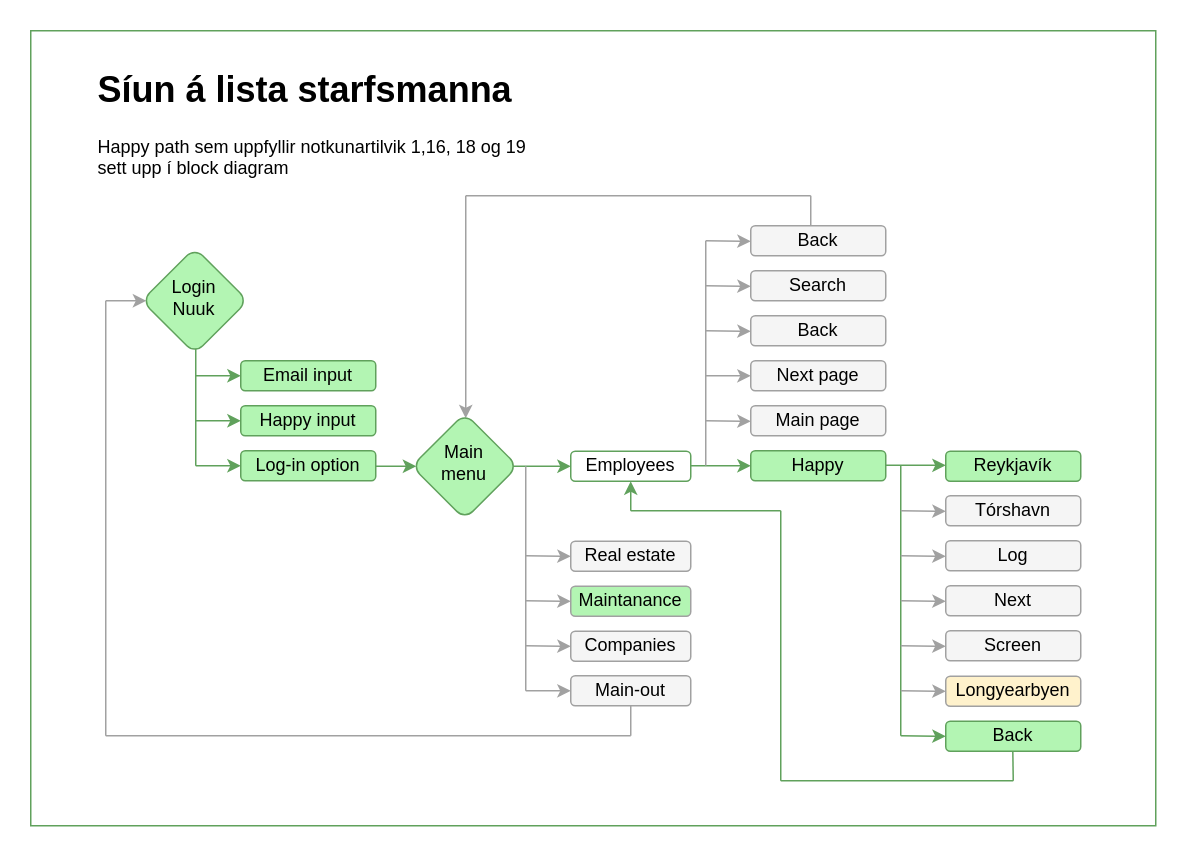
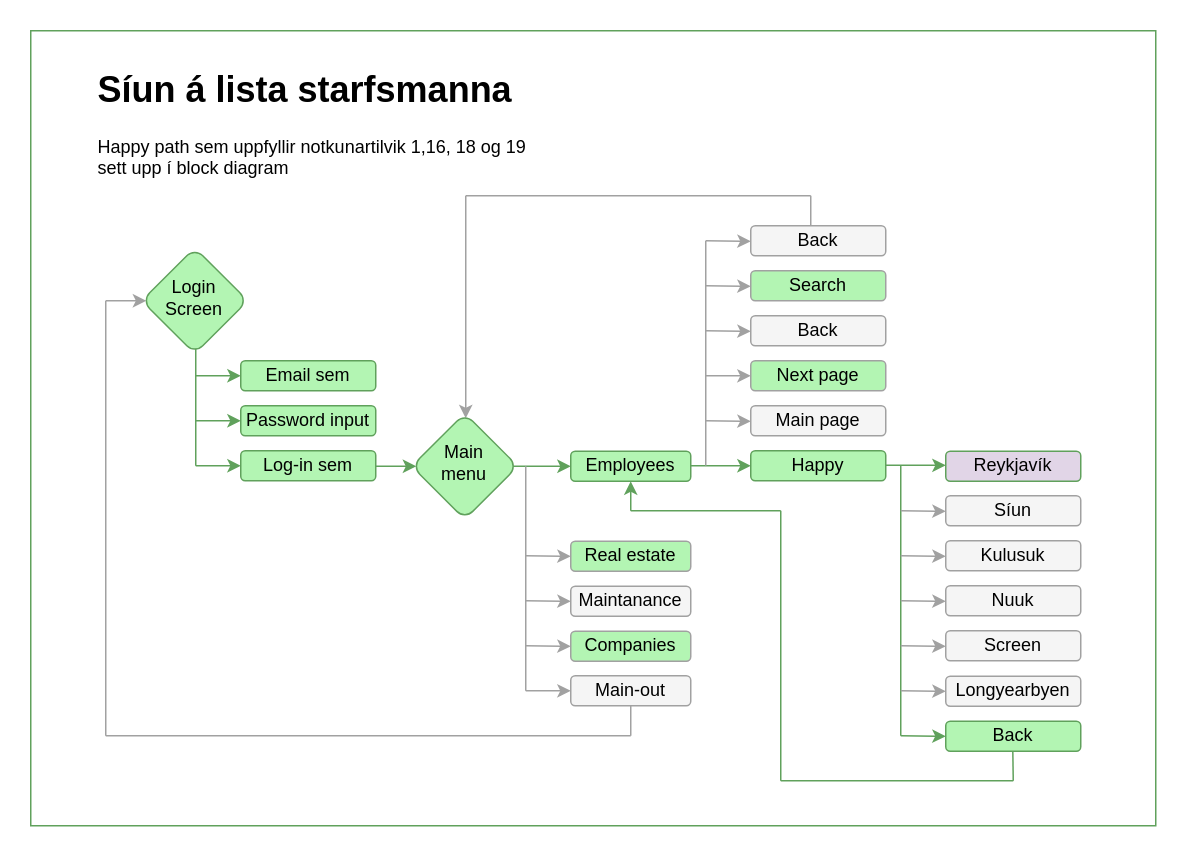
  <mxCell id="0" />
  <mxCell id="1" parent="0" />
  <mxCell id="2" value="" style="rounded=0;whiteSpace=wrap;html=1;strokeColor=#60A15C;fillColor=#FFFFFF;align=left;" vertex="1" parent="1"><mxGeometry x="20" y="20" width="750" height="530" as="geometry" /></mxCell>
  <mxCell id="3" value="" style="endArrow=classic;html=1;rounded=0;strokeColor=#60A15C;fillColor=#E3E3E3;" edge="1" parent="1"><mxGeometry width="50" height="50" relative="1" as="geometry"><mxPoint x="565" y="309.71" as="sourcePoint" /><mxPoint x="630" y="309.71" as="targetPoint" /></mxGeometry></mxCell>
  <mxCell id="4" value="" style="endArrow=classic;html=1;rounded=0;strokeColor=#60A15C;fillColor=#E3E3E3;" edge="1" parent="1"><mxGeometry width="50" height="50" relative="1" as="geometry"><mxPoint x="323" y="310.36" as="sourcePoint" /><mxPoint x="380" y="310.36" as="targetPoint" /></mxGeometry></mxCell>
  <mxCell id="5" value="" style="endArrow=none;html=1;rounded=0;strokeColor=#60A15C;fillColor=#E3E3E3;" edge="1" parent="1"><mxGeometry width="50" height="50" relative="1" as="geometry"><mxPoint x="130" y="310" as="sourcePoint" /><mxPoint x="130" y="220" as="targetPoint" /></mxGeometry></mxCell>
  <mxCell id="6" value="" style="endArrow=classic;html=1;rounded=0;strokeColor=#60A15C;fillColor=#E3E3E3;" edge="1" parent="1"><mxGeometry width="50" height="50" relative="1" as="geometry"><mxPoint x="220" y="310.36" as="sourcePoint" /><mxPoint x="277" y="310.36" as="targetPoint" /></mxGeometry></mxCell>
  <mxCell id="7" value="" style="endArrow=classic;html=1;rounded=0;strokeColor=#60A15C;fillColor=#E3E3E3;" edge="1" parent="1"><mxGeometry width="50" height="50" relative="1" as="geometry"><mxPoint x="130" y="250" as="sourcePoint" /><mxPoint x="160" y="250" as="targetPoint" /></mxGeometry></mxCell>
  <mxCell id="8" value="&lt;h1&gt;Síun á lista starfsmanna&amp;nbsp;&lt;/h1&gt;&lt;p&gt;Happy path sem uppfyllir notkunartilvik 1,16, 18 og 19 sett upp í block diagram&lt;/p&gt;" style="text;html=1;strokeColor=none;fillColor=none;spacing=5;spacingTop=-20;whiteSpace=wrap;overflow=hidden;rounded=0;" vertex="1" parent="1"><mxGeometry x="60" y="40" width="300" height="120" as="geometry" /></mxCell>
- <mxCell id="9" value="Log-in option" style="rounded=1;whiteSpace=wrap;html=1;fillColor=#B3F5B3;strokeColor=#60A15C;" vertex="1" parent="1"><mxGeometry x="160" y="300" width="90" height="20" as="geometry" /></mxCell>
- <mxCell id="10" value="Email input" style="rounded=1;whiteSpace=wrap;html=1;fillColor=#B3F5B3;strokeColor=#60A15C;" vertex="1" parent="1"><mxGeometry x="160" y="240" width="90" height="20" as="geometry" /></mxCell>
- <mxCell id="11" value="Happy input" style="rounded=1;whiteSpace=wrap;html=1;fillColor=#B3F5B3;strokeColor=#60A15C;" vertex="1" parent="1"><mxGeometry x="160" y="270" width="90" height="20" as="geometry" /></mxCell>
- <mxCell id="12" value="Employees" style="rounded=1;whiteSpace=wrap;html=1;fillColor=#ffffff;strokeColor=#60A15C;" vertex="1" parent="1"><mxGeometry x="380" y="300.36" width="80" height="20" as="geometry" /></mxCell>
+ <mxCell id="9" value="Log-in sem" style="rounded=1;whiteSpace=wrap;html=1;fillColor=#B3F5B3;strokeColor=#60A15C;" vertex="1" parent="1"><mxGeometry x="160" y="300" width="90" height="20" as="geometry" /></mxCell>
+ <mxCell id="10" value="Email sem" style="rounded=1;whiteSpace=wrap;html=1;fillColor=#B3F5B3;strokeColor=#60A15C;" vertex="1" parent="1"><mxGeometry x="160" y="240" width="90" height="20" as="geometry" /></mxCell>
+ <mxCell id="11" value="Password input" style="rounded=1;whiteSpace=wrap;html=1;fillColor=#B3F5B3;strokeColor=#60A15C;" vertex="1" parent="1"><mxGeometry x="160" y="270" width="90" height="20" as="geometry" /></mxCell>
+ <mxCell id="12" value="Employees" style="rounded=1;whiteSpace=wrap;html=1;fillColor=#B3F5B3;strokeColor=#60A15C;" vertex="1" parent="1"><mxGeometry x="380" y="300.36" width="80" height="20" as="geometry" /></mxCell>
  <mxCell id="13" value="" style="endArrow=classic;html=1;rounded=0;strokeColor=#60A15C;fillColor=#E3E3E3;" edge="1" parent="1"><mxGeometry width="50" height="50" relative="1" as="geometry"><mxPoint x="130" y="280" as="sourcePoint" /><mxPoint x="160" y="280" as="targetPoint" /></mxGeometry></mxCell>
  <mxCell id="14" value="" style="endArrow=classic;html=1;rounded=0;strokeColor=#60A15C;fillColor=#E3E3E3;" edge="1" parent="1"><mxGeometry width="50" height="50" relative="1" as="geometry"><mxPoint x="130" y="310" as="sourcePoint" /><mxPoint x="160" y="310" as="targetPoint" /></mxGeometry></mxCell>
- <mxCell id="15" value="Real estate" style="rounded=1;whiteSpace=wrap;html=1;fillColor=#F5F5F5;strokeColor=#A1A1A1;" vertex="1" parent="1"><mxGeometry x="380" y="360.36" width="80" height="20" as="geometry" /></mxCell>
- <mxCell id="16" value="Maintanance" style="rounded=1;whiteSpace=wrap;html=1;fillColor=#b3f5b3;strokeColor=#A1A1A1;" vertex="1" parent="1"><mxGeometry x="380" y="390.36" width="80" height="20" as="geometry" /></mxCell>
+ <mxCell id="15" value="Real estate" style="rounded=1;whiteSpace=wrap;html=1;fillColor=#b3f5b3;strokeColor=#A1A1A1;" vertex="1" parent="1"><mxGeometry x="380" y="360.36" width="80" height="20" as="geometry" /></mxCell>
+ <mxCell id="16" value="Maintanance" style="rounded=1;whiteSpace=wrap;html=1;fillColor=#F5F5F5;strokeColor=#A1A1A1;" vertex="1" parent="1"><mxGeometry x="380" y="390.36" width="80" height="20" as="geometry" /></mxCell>
  <mxCell id="17" value="Main-out" style="rounded=1;whiteSpace=wrap;html=1;fillColor=#F5F5F5;strokeColor=#A1A1A1;" vertex="1" parent="1"><mxGeometry x="380" y="450" width="80" height="20" as="geometry" /></mxCell>
  <mxCell id="18" value="" style="endArrow=classic;html=1;rounded=0;strokeColor=#A1A1A1;fillColor=#E3E3E3;" edge="1" parent="1"><mxGeometry width="50" height="50" relative="1" as="geometry"><mxPoint x="350" y="370" as="sourcePoint" /><mxPoint x="380" y="370.36" as="targetPoint" /></mxGeometry></mxCell>
  <mxCell id="19" value="" style="endArrow=classic;html=1;rounded=0;strokeColor=#A1A1A1;fillColor=#E3E3E3;" edge="1" parent="1"><mxGeometry width="50" height="50" relative="1" as="geometry"><mxPoint x="350" y="400" as="sourcePoint" /><mxPoint x="380" y="400.36" as="targetPoint" /></mxGeometry></mxCell>
  <mxCell id="20" value="" style="endArrow=none;html=1;rounded=0;strokeColor=#A1A1A1;fillColor=#E3E3E3;" edge="1" parent="1"><mxGeometry width="50" height="50" relative="1" as="geometry"><mxPoint x="70" y="490" as="sourcePoint" /><mxPoint x="70" y="200" as="targetPoint" /></mxGeometry></mxCell>
  <mxCell id="21" value="" style="endArrow=classic;html=1;rounded=0;strokeColor=#A1A1A1;fillColor=#E3E3E3;" edge="1" parent="1"><mxGeometry width="50" height="50" relative="1" as="geometry"><mxPoint x="70" y="200" as="sourcePoint" /><mxPoint x="97" y="200" as="targetPoint" /></mxGeometry></mxCell>
  <mxCell id="22" value="" style="endArrow=none;html=1;rounded=0;strokeColor=#A1A1A1;fillColor=#E3E3E3;" edge="1" parent="1"><mxGeometry width="50" height="50" relative="1" as="geometry"><mxPoint x="70" y="490" as="sourcePoint" /><mxPoint x="420" y="490" as="targetPoint" /></mxGeometry></mxCell>
  <mxCell id="23" value="" style="endArrow=none;html=1;rounded=0;strokeColor=#A1A1A1;fillColor=#E3E3E3;" edge="1" parent="1"><mxGeometry width="50" height="50" relative="1" as="geometry"><mxPoint x="350" y="460" as="sourcePoint" /><mxPoint x="350" y="310.36" as="targetPoint" /></mxGeometry></mxCell>
  <mxCell id="24" value="" style="endArrow=classic;html=1;rounded=0;strokeColor=#A1A1A1;fillColor=#E3E3E3;" edge="1" parent="1"><mxGeometry width="50" height="50" relative="1" as="geometry"><mxPoint x="350" y="460" as="sourcePoint" /><mxPoint x="380" y="460.07" as="targetPoint" /></mxGeometry></mxCell>
  <mxCell id="25" value="" style="endArrow=none;html=1;rounded=0;strokeColor=#A1A1A1;fillColor=#E3E3E3;" edge="1" parent="1"><mxGeometry width="50" height="50" relative="1" as="geometry"><mxPoint x="420" y="490" as="sourcePoint" /><mxPoint x="420" y="470" as="targetPoint" /></mxGeometry></mxCell>
- <mxCell id="26" value="Search" style="rounded=1;whiteSpace=wrap;html=1;fillColor=#F5F5F5;strokeColor=#A1A1A1;" vertex="1" parent="1"><mxGeometry x="500" y="180" width="90" height="20" as="geometry" /></mxCell>
+ <mxCell id="26" value="Search" style="rounded=1;whiteSpace=wrap;html=1;fillColor=#b3f5b3;strokeColor=#A1A1A1;" vertex="1" parent="1"><mxGeometry x="500" y="180" width="90" height="20" as="geometry" /></mxCell>
  <mxCell id="27" value="Back" style="rounded=1;whiteSpace=wrap;html=1;fillColor=#F5F5F5;strokeColor=#A1A1A1;" vertex="1" parent="1"><mxGeometry x="500" y="210" width="90" height="20" as="geometry" /></mxCell>
- <mxCell id="28" value="Next page" style="rounded=1;whiteSpace=wrap;html=1;fillColor=#F5F5F5;strokeColor=#A1A1A1;" vertex="1" parent="1"><mxGeometry x="500" y="240" width="90" height="20" as="geometry" /></mxCell>
+ <mxCell id="28" value="Next page" style="rounded=1;whiteSpace=wrap;html=1;fillColor=#b3f5b3;strokeColor=#A1A1A1;" vertex="1" parent="1"><mxGeometry x="500" y="240" width="90" height="20" as="geometry" /></mxCell>
  <mxCell id="29" value="Main page" style="rounded=1;whiteSpace=wrap;html=1;fillColor=#F5F5F5;strokeColor=#A1A1A1;" vertex="1" parent="1"><mxGeometry x="500" y="270" width="90" height="20" as="geometry" /></mxCell>
  <mxCell id="30" value="Happy" style="rounded=1;whiteSpace=wrap;html=1;fillColor=#B3F5B3;strokeColor=#60A15C;" vertex="1" parent="1"><mxGeometry x="500" y="300" width="90" height="20" as="geometry" /></mxCell>
  <mxCell id="31" value="" style="endArrow=classic;html=1;rounded=0;strokeColor=#A1A1A1;fillColor=#E3E3E3;" edge="1" parent="1"><mxGeometry width="50" height="50" relative="1" as="geometry"><mxPoint x="470" y="190" as="sourcePoint" /><mxPoint x="500" y="190.36" as="targetPoint" /></mxGeometry></mxCell>
  <mxCell id="32" value="" style="endArrow=classic;html=1;rounded=0;strokeColor=#A1A1A1;fillColor=#E3E3E3;" edge="1" parent="1"><mxGeometry width="50" height="50" relative="1" as="geometry"><mxPoint x="470" y="220" as="sourcePoint" /><mxPoint x="500" y="220.36" as="targetPoint" /></mxGeometry></mxCell>
  <mxCell id="33" value="" style="endArrow=classic;html=1;rounded=0;strokeColor=#A1A1A1;fillColor=#E3E3E3;" edge="1" parent="1"><mxGeometry width="50" height="50" relative="1" as="geometry"><mxPoint x="470" y="250" as="sourcePoint" /><mxPoint x="500" y="250.07" as="targetPoint" /></mxGeometry></mxCell>
  <mxCell id="34" value="" style="endArrow=classic;html=1;rounded=0;strokeColor=#A1A1A1;fillColor=#E3E3E3;" edge="1" parent="1"><mxGeometry width="50" height="50" relative="1" as="geometry"><mxPoint x="470" y="280" as="sourcePoint" /><mxPoint x="500" y="280.36" as="targetPoint" /></mxGeometry></mxCell>
  <mxCell id="35" value="" style="endArrow=classic;html=1;rounded=0;strokeColor=#60A15C;fillColor=#E3E3E3;" edge="1" parent="1"><mxGeometry width="50" height="50" relative="1" as="geometry"><mxPoint x="460" y="310" as="sourcePoint" /><mxPoint x="500" y="310" as="targetPoint" /></mxGeometry></mxCell>
  <mxCell id="36" value="" style="endArrow=none;html=1;rounded=0;strokeColor=#A1A1A1;fillColor=#E3E3E3;" edge="1" parent="1"><mxGeometry width="50" height="50" relative="1" as="geometry"><mxPoint x="470" y="310" as="sourcePoint" /><mxPoint x="470" y="160" as="targetPoint" /></mxGeometry></mxCell>
  <mxCell id="37" value="Back" style="rounded=1;whiteSpace=wrap;html=1;fillColor=#F5F5F5;strokeColor=#A1A1A1;" vertex="1" parent="1"><mxGeometry x="500" y="150" width="90" height="20" as="geometry" /></mxCell>
  <mxCell id="38" value="" style="endArrow=classic;html=1;rounded=0;strokeColor=#A1A1A1;fillColor=#E3E3E3;" edge="1" parent="1"><mxGeometry width="50" height="50" relative="1" as="geometry"><mxPoint x="470" y="160" as="sourcePoint" /><mxPoint x="500" y="160.36" as="targetPoint" /></mxGeometry></mxCell>
  <mxCell id="39" value="" style="endArrow=none;html=1;rounded=0;strokeColor=#A1A1A1;fillColor=#E3E3E3;" edge="1" parent="1"><mxGeometry width="50" height="50" relative="1" as="geometry"><mxPoint x="540" y="150" as="sourcePoint" /><mxPoint x="540" y="130" as="targetPoint" /></mxGeometry></mxCell>
  <mxCell id="40" value="" style="endArrow=none;html=1;rounded=0;strokeColor=#A1A1A1;fillColor=#E3E3E3;" edge="1" parent="1"><mxGeometry width="50" height="50" relative="1" as="geometry"><mxPoint x="310" y="130" as="sourcePoint" /><mxPoint x="540" y="130" as="targetPoint" /></mxGeometry></mxCell>
  <mxCell id="41" value="" style="endArrow=classic;html=1;rounded=0;strokeColor=#A1A1A1;fillColor=#E3E3E3;" edge="1" parent="1"><mxGeometry width="50" height="50" relative="1" as="geometry"><mxPoint x="310" y="130" as="sourcePoint" /><mxPoint x="310" y="278.36" as="targetPoint" /></mxGeometry></mxCell>
  <mxCell id="42" value="Screen" style="rounded=1;whiteSpace=wrap;html=1;fillColor=#F5F5F5;strokeColor=#A1A1A1;" vertex="1" parent="1"><mxGeometry x="630" y="420" width="90" height="20" as="geometry" /></mxCell>
  <mxCell id="43" value="" style="endArrow=none;html=1;rounded=0;strokeColor=#60A15C;fillColor=#E3E3E3;" edge="1" parent="1"><mxGeometry width="50" height="50" relative="1" as="geometry"><mxPoint x="600" y="490" as="sourcePoint" /><mxPoint x="600" y="310" as="targetPoint" /></mxGeometry></mxCell>
- <mxCell id="44" value="Tórshavn" style="rounded=1;whiteSpace=wrap;html=1;fillColor=#F5F5F5;strokeColor=#A1A1A1;" vertex="1" parent="1"><mxGeometry x="630" y="330" width="90" height="20" as="geometry" /></mxCell>
+ <mxCell id="44" value="Síun" style="rounded=1;whiteSpace=wrap;html=1;fillColor=#F5F5F5;strokeColor=#A1A1A1;" vertex="1" parent="1"><mxGeometry x="630" y="330" width="90" height="20" as="geometry" /></mxCell>
  <mxCell id="45" value="" style="endArrow=classic;html=1;rounded=0;strokeColor=#A1A1A1;fillColor=#E3E3E3;" edge="1" parent="1"><mxGeometry width="50" height="50" relative="1" as="geometry"><mxPoint x="600" y="340" as="sourcePoint" /><mxPoint x="630" y="340.36" as="targetPoint" /></mxGeometry></mxCell>
- <mxCell id="46" value="Log" style="rounded=1;whiteSpace=wrap;html=1;fillColor=#F5F5F5;strokeColor=#A1A1A1;" vertex="1" parent="1"><mxGeometry x="630" y="360" width="90" height="20" as="geometry" /></mxCell>
+ <mxCell id="46" value="Kulusuk" style="rounded=1;whiteSpace=wrap;html=1;fillColor=#F5F5F5;strokeColor=#A1A1A1;" vertex="1" parent="1"><mxGeometry x="630" y="360" width="90" height="20" as="geometry" /></mxCell>
  <mxCell id="47" value="" style="endArrow=classic;html=1;rounded=0;strokeColor=#A1A1A1;fillColor=#E3E3E3;" edge="1" parent="1"><mxGeometry width="50" height="50" relative="1" as="geometry"><mxPoint x="600" y="370" as="sourcePoint" /><mxPoint x="630" y="370.36" as="targetPoint" /></mxGeometry></mxCell>
- <mxCell id="48" value="Next" style="rounded=1;whiteSpace=wrap;html=1;fillColor=#F5F5F5;strokeColor=#A1A1A1;" vertex="1" parent="1"><mxGeometry x="630" y="390" width="90" height="20" as="geometry" /></mxCell>
+ <mxCell id="48" value="Nuuk" style="rounded=1;whiteSpace=wrap;html=1;fillColor=#F5F5F5;strokeColor=#A1A1A1;" vertex="1" parent="1"><mxGeometry x="630" y="390" width="90" height="20" as="geometry" /></mxCell>
  <mxCell id="49" value="" style="endArrow=classic;html=1;rounded=0;strokeColor=#A1A1A1;fillColor=#E3E3E3;" edge="1" parent="1"><mxGeometry width="50" height="50" relative="1" as="geometry"><mxPoint x="600" y="400" as="sourcePoint" /><mxPoint x="630" y="400.36" as="targetPoint" /></mxGeometry></mxCell>
- <mxCell id="50" value="Reykjavík" style="rounded=1;whiteSpace=wrap;html=1;fillColor=#B3F5B3;strokeColor=#60A15C;" vertex="1" parent="1"><mxGeometry x="630" y="300.36" width="90" height="20" as="geometry" /></mxCell>
+ <mxCell id="50" value="Reykjavík" style="rounded=1;whiteSpace=wrap;html=1;fillColor=#e1d5e7;strokeColor=#60A15C;" vertex="1" parent="1"><mxGeometry x="630" y="300.36" width="90" height="20" as="geometry" /></mxCell>
  <mxCell id="51" value="" style="endArrow=classic;html=1;rounded=0;strokeColor=#A1A1A1;fillColor=#E3E3E3;" edge="1" parent="1"><mxGeometry width="50" height="50" relative="1" as="geometry"><mxPoint x="600" y="430" as="sourcePoint" /><mxPoint x="630" y="430.36" as="targetPoint" /></mxGeometry></mxCell>
- <mxCell id="52" value="Companies" style="rounded=1;whiteSpace=wrap;html=1;fillColor=#F5F5F5;strokeColor=#A1A1A1;" vertex="1" parent="1"><mxGeometry x="380" y="420.36" width="80" height="20" as="geometry" /></mxCell>
+ <mxCell id="52" value="Companies" style="rounded=1;whiteSpace=wrap;html=1;fillColor=#b3f5b3;strokeColor=#A1A1A1;" vertex="1" parent="1"><mxGeometry x="380" y="420.36" width="80" height="20" as="geometry" /></mxCell>
  <mxCell id="53" value="" style="endArrow=classic;html=1;rounded=0;strokeColor=#A1A1A1;fillColor=#E3E3E3;" edge="1" parent="1"><mxGeometry width="50" height="50" relative="1" as="geometry"><mxPoint x="350" y="430" as="sourcePoint" /><mxPoint x="380" y="430.36" as="targetPoint" /></mxGeometry></mxCell>
- <mxCell id="54" value="Longyearbyen" style="rounded=1;whiteSpace=wrap;html=1;fillColor=#fff2cc;strokeColor=#A1A1A1;" vertex="1" parent="1"><mxGeometry x="630" y="450.36" width="90" height="20" as="geometry" /></mxCell>
+ <mxCell id="54" value="Longyearbyen" style="rounded=1;whiteSpace=wrap;html=1;fillColor=#F5F5F5;strokeColor=#A1A1A1;" vertex="1" parent="1"><mxGeometry x="630" y="450.36" width="90" height="20" as="geometry" /></mxCell>
  <mxCell id="55" value="" style="endArrow=classic;html=1;rounded=0;strokeColor=#A1A1A1;fillColor=#E3E3E3;" edge="1" parent="1"><mxGeometry width="50" height="50" relative="1" as="geometry"><mxPoint x="600" y="460" as="sourcePoint" /><mxPoint x="630" y="460.36" as="targetPoint" /></mxGeometry></mxCell>
  <mxCell id="56" value="" style="rounded=1;whiteSpace=wrap;html=1;strokeColor=#60A15C;fillColor=#B3F5B3;rotation=45;" vertex="1" parent="1"><mxGeometry x="284.36" y="285.36" width="50" height="50" as="geometry" /></mxCell>
  <mxCell id="57" value="Main menu" style="text;html=1;strokeColor=none;fillColor=none;align=center;verticalAlign=middle;whiteSpace=wrap;rounded=0;" vertex="1" parent="1"><mxGeometry x="279.36" y="293.36" width="60" height="30" as="geometry" /></mxCell>
  <mxCell id="58" value="" style="rounded=1;whiteSpace=wrap;html=1;strokeColor=#60A15C;fillColor=#B3F5B3;rotation=45;" vertex="1" parent="1"><mxGeometry x="104.36" y="175" width="50" height="50" as="geometry" /></mxCell>
- <mxCell id="59" value="Login Nuuk" style="text;html=1;strokeColor=none;fillColor=none;align=center;verticalAlign=middle;whiteSpace=wrap;rounded=0;" vertex="1" parent="1"><mxGeometry x="99.36" y="183" width="60" height="30" as="geometry" /></mxCell>
+ <mxCell id="59" value="Login Screen" style="text;html=1;strokeColor=none;fillColor=none;align=center;verticalAlign=middle;whiteSpace=wrap;rounded=0;" vertex="1" parent="1"><mxGeometry x="99.36" y="183" width="60" height="30" as="geometry" /></mxCell>
  <mxCell id="60" value="Back" style="rounded=1;whiteSpace=wrap;html=1;fillColor=#B3F5B3;strokeColor=#60A15C;" vertex="1" parent="1"><mxGeometry x="630" y="480.36" width="90" height="20" as="geometry" /></mxCell>
  <mxCell id="61" value="" style="endArrow=classic;html=1;rounded=0;strokeColor=#60A15C;fillColor=#E3E3E3;" edge="1" parent="1"><mxGeometry width="50" height="50" relative="1" as="geometry"><mxPoint x="600" y="490" as="sourcePoint" /><mxPoint x="630" y="490.36" as="targetPoint" /></mxGeometry></mxCell>
  <mxCell id="62" value="" style="endArrow=none;html=1;rounded=0;strokeColor=#60A15C;fillColor=#E3E3E3;" edge="1" parent="1"><mxGeometry width="50" height="50" relative="1" as="geometry"><mxPoint x="675" y="520" as="sourcePoint" /><mxPoint x="674.71" y="500.36" as="targetPoint" /></mxGeometry></mxCell>
  <mxCell id="63" value="" style="endArrow=none;html=1;rounded=0;strokeColor=#60A15C;fillColor=#E3E3E3;" edge="1" parent="1"><mxGeometry width="50" height="50" relative="1" as="geometry"><mxPoint x="520" y="520" as="sourcePoint" /><mxPoint x="675" y="520" as="targetPoint" /></mxGeometry></mxCell>
  <mxCell id="64" value="" style="endArrow=none;html=1;rounded=0;strokeColor=#60A15C;fillColor=#E3E3E3;" edge="1" parent="1"><mxGeometry width="50" height="50" relative="1" as="geometry"><mxPoint x="420" y="340" as="sourcePoint" /><mxPoint x="520" y="340" as="targetPoint" /></mxGeometry></mxCell>
  <mxCell id="65" value="" style="endArrow=classic;html=1;rounded=0;strokeColor=#60A15C;fillColor=#E3E3E3;" edge="1" parent="1"><mxGeometry width="50" height="50" relative="1" as="geometry"><mxPoint x="420" y="340" as="sourcePoint" /><mxPoint x="420" y="320.36" as="targetPoint" /></mxGeometry></mxCell>
  <mxCell id="66" value="" style="endArrow=none;html=1;rounded=0;strokeColor=#60A15C;fillColor=#E3E3E3;" edge="1" parent="1"><mxGeometry width="50" height="50" relative="1" as="geometry"><mxPoint x="520" y="340" as="sourcePoint" /><mxPoint x="520" y="520" as="targetPoint" /></mxGeometry></mxCell>
